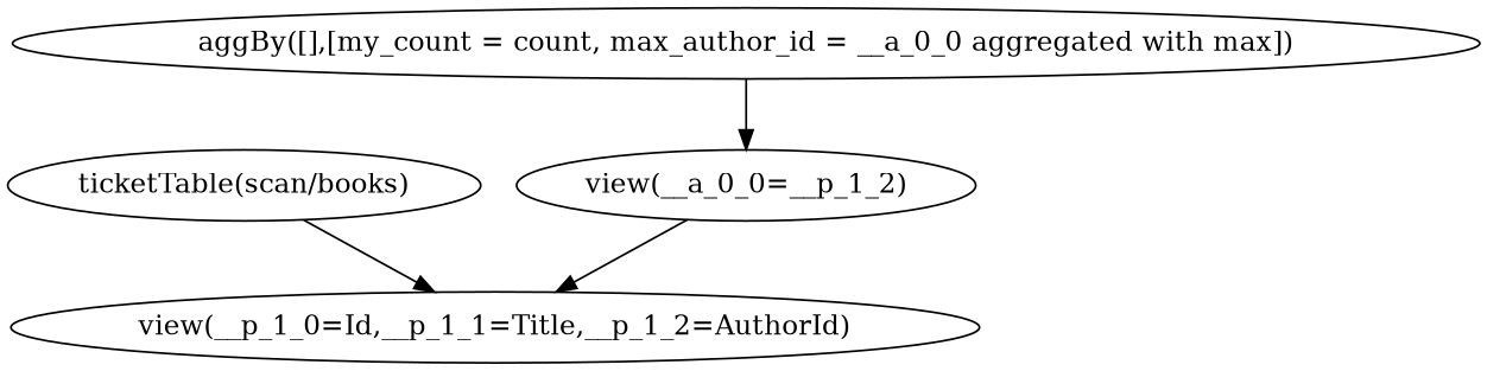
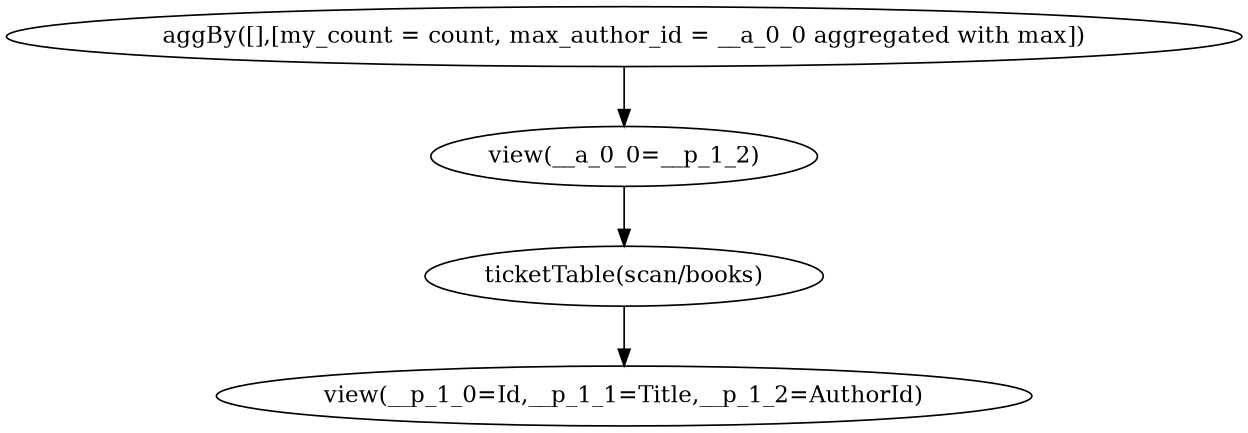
  digraph {
    n1 [label="ticketTable(scan/books)"]
    n2 [label="view(__p_1_0=Id,__p_1_1=Title,__p_1_2=AuthorId)"]
    n3 [label="view(__a_0_0=__p_1_2)"]
    n4 [label="aggBy([],[my_count = count, max_author_id = __a_0_0 aggregated with max])"]
    n1 -> n2
-   n3 -> n2
+   n3 -> n1
    n4 -> n3
  }
